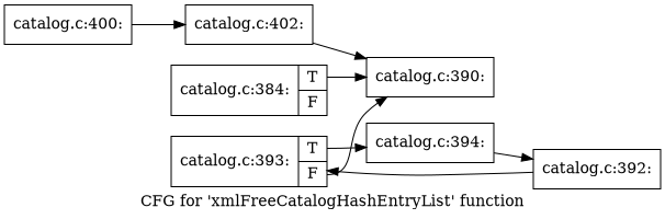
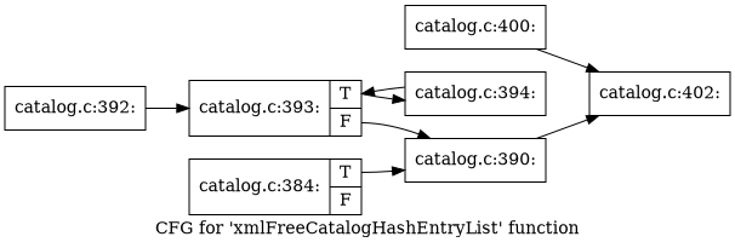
  digraph {
    label="CFG for 'xmlFreeCatalogHashEntryList' function"
    rankdir=LR
    node [shape=record]
    n1 [label="{catalog.c:384:|{<s0>T|<s1>F}}"]
    n2 [label="{catalog.c:390:}"]
    n3 [label="{catalog.c:402:}"]
    n4 [label="{catalog.c:392:}"]
    n5 [label="{catalog.c:393:|{<s0>T|<s1>F}}"]
    n6 [label="{catalog.c:394:}"]
    n7 [label="{catalog.c:400:}"]
    n1 -> n2 [tailport=s0]
-   n3 -> n2
+   n2 -> n3
    n4 -> n5
    n5 -> n2 [tailport=s1]
    n5 -> n6 [tailport=s0]
-   n6 -> n4
+   n6 -> n5
    n7 -> n3
  }
